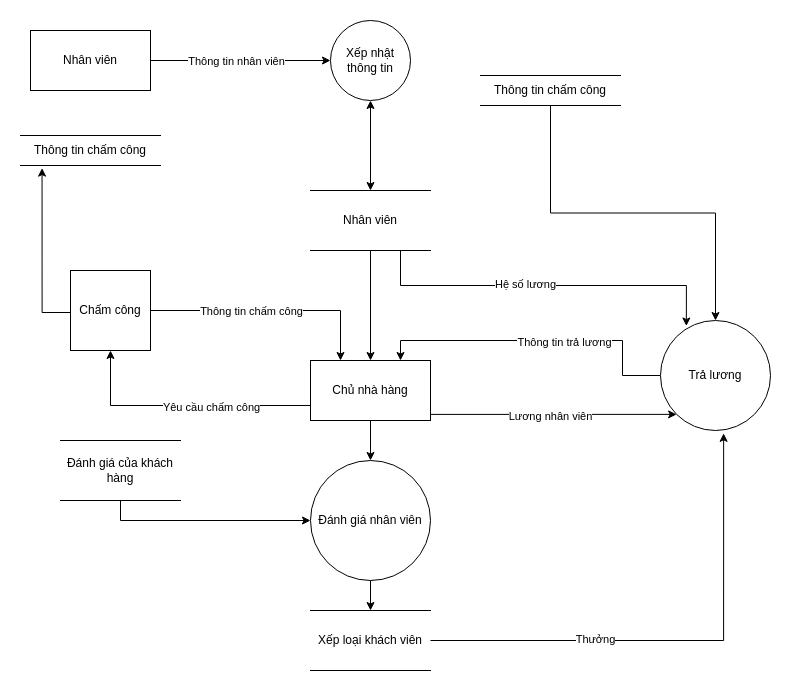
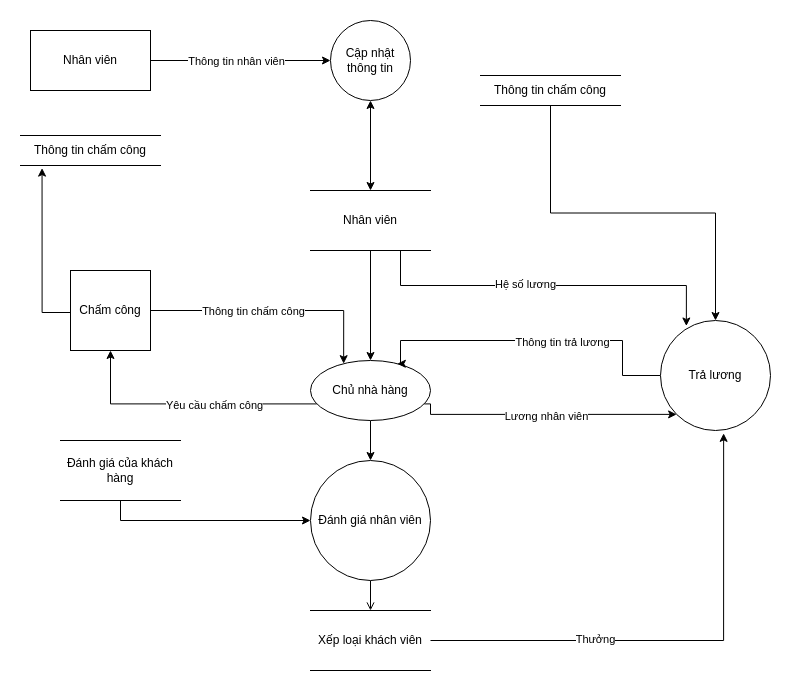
  <mxCell id="0" />
  <mxCell id="1" parent="0" />
  <mxCell id="2" style="edgeStyle=orthogonalEdgeStyle;rounded=0;orthogonalLoop=1;jettySize=auto;html=1;exitX=0;exitY=0.75;exitDx=0;exitDy=0;entryX=0.5;entryY=1;entryDx=0;entryDy=0;startArrow=none;startFill=0;" edge="1" parent="1" source="7" target="20"><mxGeometry relative="1" as="geometry" /></mxCell>
  <mxCell id="3" value="Yêu cầu chấm công" style="edgeLabel;html=1;align=center;verticalAlign=middle;resizable=0;points=[];" vertex="1" connectable="0" parent="2"><mxGeometry x="0.023" y="1" relative="1" as="geometry"><mxPoint x="30" as="offset" /></mxGeometry></mxCell>
  <mxCell id="4" style="edgeStyle=orthogonalEdgeStyle;rounded=0;orthogonalLoop=1;jettySize=auto;html=1;exitX=1;exitY=0.75;exitDx=0;exitDy=0;entryX=0;entryY=1;entryDx=0;entryDy=0;startArrow=none;startFill=0;" edge="1" parent="1" source="7" target="24"><mxGeometry relative="1" as="geometry"><Array as="points"><mxPoint x="430" y="414" /></Array></mxGeometry></mxCell>
  <mxCell id="5" value="Lương nhân viên" style="edgeLabel;html=1;align=center;verticalAlign=middle;resizable=0;points=[];" vertex="1" connectable="0" parent="4"><mxGeometry x="-0.182" y="-2" relative="1" as="geometry"><mxPoint x="24" as="offset" /></mxGeometry></mxCell>
  <mxCell id="6" style="edgeStyle=orthogonalEdgeStyle;rounded=0;orthogonalLoop=1;jettySize=auto;html=1;entryX=0.5;entryY=0;entryDx=0;entryDy=0;startArrow=none;startFill=0;" edge="1" parent="1" source="7" target="28"><mxGeometry relative="1" as="geometry" /></mxCell>
- <mxCell id="7" value="Chủ nhà hàng" style="rounded=0;whiteSpace=wrap;html=1;" vertex="1" parent="1"><mxGeometry x="310" y="360" width="120" height="60" as="geometry" /></mxCell>
+ <mxCell id="7" value="Chủ nhà hàng" style="ellipse;whiteSpace=wrap;html=1;" vertex="1" parent="1"><mxGeometry x="310" y="360" width="120" height="60" as="geometry" /></mxCell>
  <mxCell id="8" style="edgeStyle=orthogonalEdgeStyle;rounded=0;orthogonalLoop=1;jettySize=auto;html=1;entryX=0.5;entryY=1;entryDx=0;entryDy=0;startArrow=classic;startFill=1;" edge="1" parent="1" source="12" target="13"><mxGeometry relative="1" as="geometry" /></mxCell>
  <mxCell id="9" style="edgeStyle=orthogonalEdgeStyle;rounded=0;orthogonalLoop=1;jettySize=auto;html=1;entryX=0.5;entryY=0;entryDx=0;entryDy=0;startArrow=none;startFill=0;" edge="1" parent="1" source="12" target="7"><mxGeometry relative="1" as="geometry" /></mxCell>
  <mxCell id="10" style="edgeStyle=orthogonalEdgeStyle;rounded=0;orthogonalLoop=1;jettySize=auto;html=1;exitX=0.75;exitY=1;exitDx=0;exitDy=0;entryX=0.235;entryY=0.05;entryDx=0;entryDy=0;entryPerimeter=0;startArrow=none;startFill=0;" edge="1" parent="1" source="12" target="24"><mxGeometry relative="1" as="geometry" /></mxCell>
  <mxCell id="11" value="Hệ số lương" style="edgeLabel;html=1;align=center;verticalAlign=middle;resizable=0;points=[];" vertex="1" connectable="0" parent="10"><mxGeometry x="-0.12" y="2" relative="1" as="geometry"><mxPoint as="offset" /></mxGeometry></mxCell>
  <mxCell id="12" value="Nhân viên" style="shape=partialRectangle;whiteSpace=wrap;html=1;left=0;right=0;fillColor=none;" vertex="1" parent="1"><mxGeometry x="310" y="190" width="120" height="60" as="geometry" /></mxCell>
- <mxCell id="13" value="Xếp nhật thông tin" style="ellipse;whiteSpace=wrap;html=1;aspect=fixed;" vertex="1" parent="1"><mxGeometry x="330" y="20" width="80" height="80" as="geometry" /></mxCell>
+ <mxCell id="13" value="Cập nhật thông tin" style="ellipse;whiteSpace=wrap;html=1;aspect=fixed;" vertex="1" parent="1"><mxGeometry x="330" y="20" width="80" height="80" as="geometry" /></mxCell>
  <mxCell id="14" style="edgeStyle=orthogonalEdgeStyle;rounded=0;orthogonalLoop=1;jettySize=auto;html=1;entryX=0;entryY=0.5;entryDx=0;entryDy=0;startArrow=none;startFill=0;" edge="1" parent="1" source="16" target="13"><mxGeometry relative="1" as="geometry" /></mxCell>
  <mxCell id="15" value="Thông tin nhân viên" style="edgeLabel;html=1;align=center;verticalAlign=middle;resizable=0;points=[];" vertex="1" connectable="0" parent="14"><mxGeometry x="-0.206" y="1" relative="1" as="geometry"><mxPoint x="14" y="1" as="offset" /></mxGeometry></mxCell>
  <mxCell id="16" value="Nhân viên" style="rounded=0;whiteSpace=wrap;html=1;" vertex="1" parent="1"><mxGeometry x="30" y="30" width="120" height="60" as="geometry" /></mxCell>
  <mxCell id="17" style="edgeStyle=orthogonalEdgeStyle;rounded=0;orthogonalLoop=1;jettySize=auto;html=1;exitX=0;exitY=0;exitDx=0;exitDy=0;entryX=0.154;entryY=1.087;entryDx=0;entryDy=0;entryPerimeter=0;startArrow=none;startFill=0;" edge="1" parent="1" source="20" target="21"><mxGeometry relative="1" as="geometry"><Array as="points"><mxPoint x="42" y="312" /></Array></mxGeometry></mxCell>
  <mxCell id="18" style="edgeStyle=orthogonalEdgeStyle;rounded=0;orthogonalLoop=1;jettySize=auto;html=1;entryX=0.25;entryY=0;entryDx=0;entryDy=0;startArrow=none;startFill=0;" edge="1" parent="1" source="20" target="7"><mxGeometry relative="1" as="geometry" /></mxCell>
  <mxCell id="19" value="Thông tin chấm công" style="edgeLabel;html=1;align=center;verticalAlign=middle;resizable=0;points=[];" vertex="1" connectable="0" parent="18"><mxGeometry x="-0.103" y="-2" relative="1" as="geometry"><mxPoint x="-8" y="-2" as="offset" /></mxGeometry></mxCell>
  <mxCell id="20" value="Chấm công" style="whiteSpace=wrap;html=1;aspect=fixed;rounded=0;" vertex="1" parent="1"><mxGeometry x="70" y="270" width="80" height="80" as="geometry" /></mxCell>
  <mxCell id="21" value="Thông tin chấm công" style="shape=partialRectangle;whiteSpace=wrap;html=1;left=0;right=0;fillColor=none;" vertex="1" parent="1"><mxGeometry x="20" y="135" width="140" height="30" as="geometry" /></mxCell>
  <mxCell id="22" style="edgeStyle=orthogonalEdgeStyle;rounded=0;orthogonalLoop=1;jettySize=auto;html=1;exitX=0;exitY=0.5;exitDx=0;exitDy=0;entryX=0.75;entryY=0;entryDx=0;entryDy=0;startArrow=none;startFill=0;" edge="1" parent="1" source="24" target="7"><mxGeometry relative="1" as="geometry"><Array as="points"><mxPoint x="622" y="375" /><mxPoint x="622" y="340" /><mxPoint x="400" y="340" /></Array></mxGeometry></mxCell>
  <mxCell id="23" value="Thông tin trả lương" style="edgeLabel;html=1;align=center;verticalAlign=middle;resizable=0;points=[];" vertex="1" connectable="0" parent="22"><mxGeometry x="-0.196" y="1" relative="1" as="geometry"><mxPoint x="-5" as="offset" /></mxGeometry></mxCell>
  <mxCell id="24" value="Trả lương" style="ellipse;whiteSpace=wrap;html=1;aspect=fixed;" vertex="1" parent="1"><mxGeometry x="660" y="320" width="110" height="110" as="geometry" /></mxCell>
  <mxCell id="25" style="edgeStyle=orthogonalEdgeStyle;rounded=0;orthogonalLoop=1;jettySize=auto;html=1;startArrow=none;startFill=0;exitX=0.5;exitY=1;exitDx=0;exitDy=0;" edge="1" parent="1" source="26" target="24"><mxGeometry relative="1" as="geometry" /></mxCell>
  <mxCell id="26" value="Thông tin chấm công" style="shape=partialRectangle;whiteSpace=wrap;html=1;left=0;right=0;fillColor=none;" vertex="1" parent="1"><mxGeometry x="480" y="75" width="140" height="30" as="geometry" /></mxCell>
- <mxCell id="27" style="edgeStyle=orthogonalEdgeStyle;rounded=0;orthogonalLoop=1;jettySize=auto;html=1;exitX=0.5;exitY=1;exitDx=0;exitDy=0;entryX=0.5;entryY=0;entryDx=0;entryDy=0;startArrow=none;startFill=0;" edge="1" parent="1" source="28" target="33"><mxGeometry relative="1" as="geometry" /></mxCell>
+ <mxCell id="27" style="edgeStyle=orthogonalEdgeStyle;rounded=0;orthogonalLoop=1;jettySize=auto;html=1;exitX=0.5;exitY=1;exitDx=0;exitDy=0;entryX=0.5;entryY=0;entryDx=0;entryDy=0;startArrow=none;startFill=0;endArrow=open;" edge="1" parent="1" source="28" target="33"><mxGeometry relative="1" as="geometry" /></mxCell>
  <mxCell id="28" value="Đánh giá nhân viên" style="ellipse;whiteSpace=wrap;html=1;aspect=fixed;" vertex="1" parent="1"><mxGeometry x="310" y="460" width="120" height="120" as="geometry" /></mxCell>
  <mxCell id="29" style="edgeStyle=orthogonalEdgeStyle;rounded=0;orthogonalLoop=1;jettySize=auto;html=1;entryX=0;entryY=0.5;entryDx=0;entryDy=0;startArrow=none;startFill=0;exitX=0.5;exitY=1;exitDx=0;exitDy=0;" edge="1" parent="1" source="30" target="28"><mxGeometry relative="1" as="geometry" /></mxCell>
  <mxCell id="30" value="Đánh giá của khách hàng" style="shape=partialRectangle;whiteSpace=wrap;html=1;left=0;right=0;fillColor=none;" vertex="1" parent="1"><mxGeometry x="60" y="440" width="120" height="60" as="geometry" /></mxCell>
  <mxCell id="31" style="edgeStyle=orthogonalEdgeStyle;rounded=0;orthogonalLoop=1;jettySize=auto;html=1;entryX=0.574;entryY=1.026;entryDx=0;entryDy=0;entryPerimeter=0;startArrow=none;startFill=0;" edge="1" parent="1" source="33" target="24"><mxGeometry relative="1" as="geometry" /></mxCell>
  <mxCell id="32" value="Thưởng" style="edgeLabel;html=1;align=center;verticalAlign=middle;resizable=0;points=[];" vertex="1" connectable="0" parent="31"><mxGeometry x="-0.343" y="2" relative="1" as="geometry"><mxPoint as="offset" /></mxGeometry></mxCell>
  <mxCell id="33" value="Xếp loại khách viên" style="shape=partialRectangle;whiteSpace=wrap;html=1;left=0;right=0;fillColor=none;" vertex="1" parent="1"><mxGeometry x="310" y="610" width="120" height="60" as="geometry" /></mxCell>
